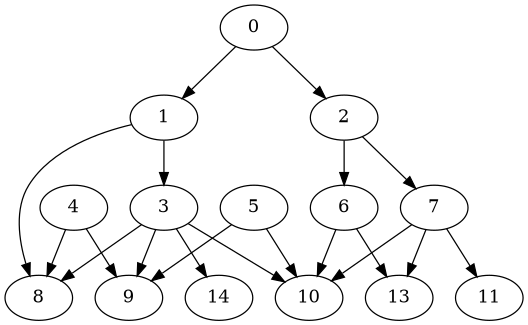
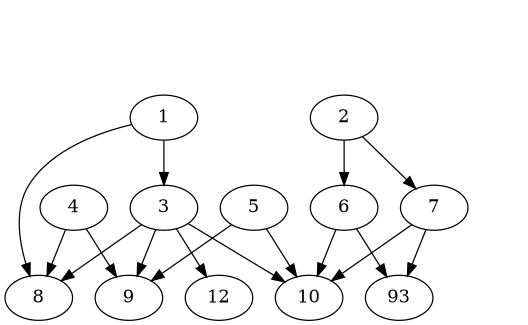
  strict digraph {
-   0
    1
    2
    3
    8
    6
    7
    9
    10
-   12 [label=14]
+   12
    4
    5
-   13
-   11
-   0 -> 1
-   0 -> 2
+   13 [label=93]
    1 -> 3
    1 -> 8
    2 -> 6
    2 -> 7
    3 -> 8
    3 -> 9
    3 -> 10
    3 -> 12
    6 -> 10
    6 -> 13
    7 -> 10
    7 -> 13
-   7 -> 11
    4 -> 8
    4 -> 9
    5 -> 9
    5 -> 10
  }
